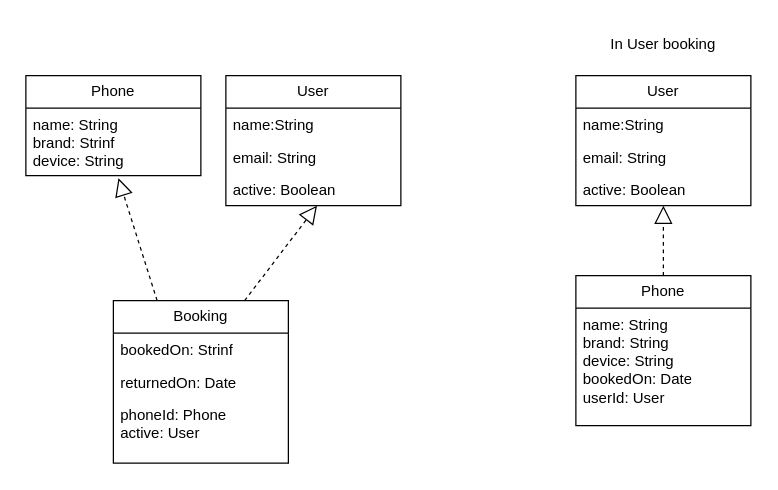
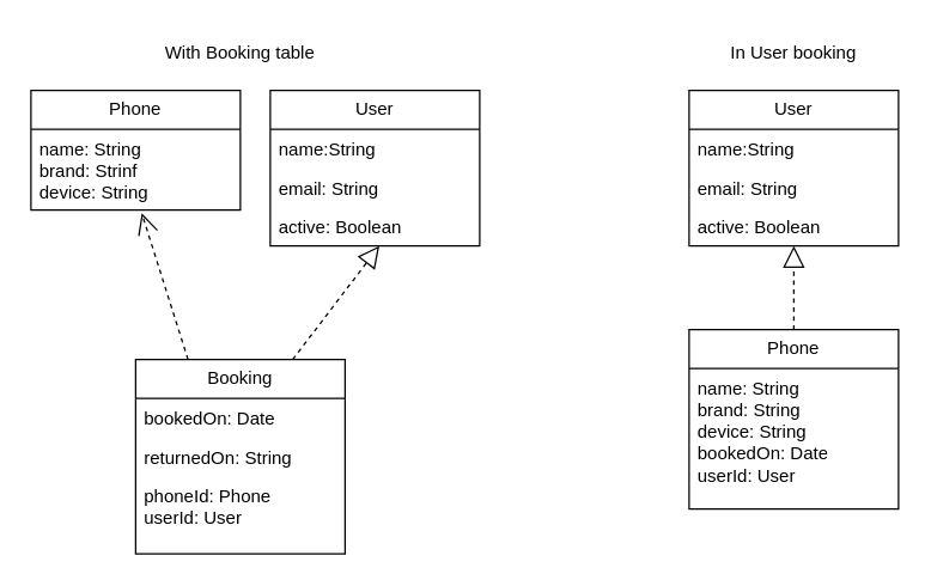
  <mxCell id="0" />
  <mxCell id="1" parent="0" />
  <mxCell id="2" value="Phone" style="swimlane;fontStyle=0;childLayout=stackLayout;horizontal=1;startSize=26;fillColor=none;horizontalStack=0;resizeParent=1;resizeParentMax=0;resizeLast=0;collapsible=1;marginBottom=0;whiteSpace=wrap;html=1;" parent="1" vertex="1"><mxGeometry x="20" y="60" width="140" height="80" as="geometry" /></mxCell>
  <mxCell id="3" value="name: String&lt;br&gt;brand: Strinf&lt;br&gt;device: String" style="text;strokeColor=none;fillColor=none;align=left;verticalAlign=top;spacingLeft=4;spacingRight=4;overflow=hidden;rotatable=0;points=[[0,0.5],[1,0.5]];portConstraint=eastwest;whiteSpace=wrap;html=1;" parent="2" vertex="1"><mxGeometry y="26" width="140" height="54" as="geometry" /></mxCell>
  <mxCell id="4" value="Booking" style="swimlane;fontStyle=0;childLayout=stackLayout;horizontal=1;startSize=26;fillColor=none;horizontalStack=0;resizeParent=1;resizeParentMax=0;resizeLast=0;collapsible=1;marginBottom=0;whiteSpace=wrap;html=1;" parent="1" vertex="1"><mxGeometry x="90" y="240" width="140" height="130" as="geometry" /></mxCell>
- <mxCell id="5" value="bookedOn: Strinf" style="text;strokeColor=none;fillColor=none;align=left;verticalAlign=top;spacingLeft=4;spacingRight=4;overflow=hidden;rotatable=0;points=[[0,0.5],[1,0.5]];portConstraint=eastwest;whiteSpace=wrap;html=1;" parent="4" vertex="1"><mxGeometry y="26" width="140" height="26" as="geometry" /></mxCell>
- <mxCell id="6" value="returnedOn: Date" style="text;strokeColor=none;fillColor=none;align=left;verticalAlign=top;spacingLeft=4;spacingRight=4;overflow=hidden;rotatable=0;points=[[0,0.5],[1,0.5]];portConstraint=eastwest;whiteSpace=wrap;html=1;" parent="4" vertex="1"><mxGeometry y="52" width="140" height="26" as="geometry" /></mxCell>
- <mxCell id="7" value="phoneId: Phone&lt;br&gt;active: User" style="text;strokeColor=none;fillColor=none;align=left;verticalAlign=top;spacingLeft=4;spacingRight=4;overflow=hidden;rotatable=0;points=[[0,0.5],[1,0.5]];portConstraint=eastwest;whiteSpace=wrap;html=1;" parent="4" vertex="1"><mxGeometry y="78" width="140" height="52" as="geometry" /></mxCell>
+ <mxCell id="5" value="bookedOn: Date" style="text;strokeColor=none;fillColor=none;align=left;verticalAlign=top;spacingLeft=4;spacingRight=4;overflow=hidden;rotatable=0;points=[[0,0.5],[1,0.5]];portConstraint=eastwest;whiteSpace=wrap;html=1;" parent="4" vertex="1"><mxGeometry y="26" width="140" height="26" as="geometry" /></mxCell>
+ <mxCell id="6" value="returnedOn: String" style="text;strokeColor=none;fillColor=none;align=left;verticalAlign=top;spacingLeft=4;spacingRight=4;overflow=hidden;rotatable=0;points=[[0,0.5],[1,0.5]];portConstraint=eastwest;whiteSpace=wrap;html=1;" parent="4" vertex="1"><mxGeometry y="52" width="140" height="26" as="geometry" /></mxCell>
+ <mxCell id="7" value="phoneId: Phone&lt;br&gt;userId: User" style="text;strokeColor=none;fillColor=none;align=left;verticalAlign=top;spacingLeft=4;spacingRight=4;overflow=hidden;rotatable=0;points=[[0,0.5],[1,0.5]];portConstraint=eastwest;whiteSpace=wrap;html=1;" parent="4" vertex="1"><mxGeometry y="78" width="140" height="52" as="geometry" /></mxCell>
  <mxCell id="8" value="User" style="swimlane;fontStyle=0;childLayout=stackLayout;horizontal=1;startSize=26;fillColor=none;horizontalStack=0;resizeParent=1;resizeParentMax=0;resizeLast=0;collapsible=1;marginBottom=0;whiteSpace=wrap;html=1;" parent="1" vertex="1"><mxGeometry x="180" y="60" width="140" height="104" as="geometry" /></mxCell>
  <mxCell id="9" value="name:String" style="text;strokeColor=none;fillColor=none;align=left;verticalAlign=top;spacingLeft=4;spacingRight=4;overflow=hidden;rotatable=0;points=[[0,0.5],[1,0.5]];portConstraint=eastwest;whiteSpace=wrap;html=1;" parent="8" vertex="1"><mxGeometry y="26" width="140" height="26" as="geometry" /></mxCell>
  <mxCell id="10" value="email: String" style="text;strokeColor=none;fillColor=none;align=left;verticalAlign=top;spacingLeft=4;spacingRight=4;overflow=hidden;rotatable=0;points=[[0,0.5],[1,0.5]];portConstraint=eastwest;whiteSpace=wrap;html=1;" parent="8" vertex="1"><mxGeometry y="52" width="140" height="26" as="geometry" /></mxCell>
  <mxCell id="11" value="active: Boolean" style="text;strokeColor=none;fillColor=none;align=left;verticalAlign=top;spacingLeft=4;spacingRight=4;overflow=hidden;rotatable=0;points=[[0,0.5],[1,0.5]];portConstraint=eastwest;whiteSpace=wrap;html=1;" parent="8" vertex="1"><mxGeometry y="78" width="140" height="26" as="geometry" /></mxCell>
- <mxCell id="12" value="" style="endArrow=block;dashed=1;endFill=0;endSize=12;html=1;rounded=0;exitX=0.25;exitY=0;exitDx=0;exitDy=0;entryX=0.529;entryY=1.038;entryDx=0;entryDy=0;entryPerimeter=0;" parent="1" source="4" target="3" edge="1"><mxGeometry width="160" relative="1" as="geometry"><mxPoint x="160" y="290" as="sourcePoint" /><mxPoint x="320" y="290" as="targetPoint" /></mxGeometry></mxCell>
+ <mxCell id="12" value="" style="endArrow=open;dashed=1;endFill=0;endSize=12;html=1;rounded=0;exitX=0.25;exitY=0;exitDx=0;exitDy=0;entryX=0.529;entryY=1.038;entryDx=0;entryDy=0;entryPerimeter=0;" parent="1" source="4" target="3" edge="1"><mxGeometry width="160" relative="1" as="geometry"><mxPoint x="160" y="290" as="sourcePoint" /><mxPoint x="320" y="290" as="targetPoint" /></mxGeometry></mxCell>
  <mxCell id="13" value="" style="endArrow=block;dashed=1;endFill=0;endSize=12;html=1;rounded=0;exitX=0.75;exitY=0;exitDx=0;exitDy=0;entryX=0.521;entryY=1;entryDx=0;entryDy=0;entryPerimeter=0;" parent="1" source="4" target="11" edge="1"><mxGeometry width="160" relative="1" as="geometry"><mxPoint x="172" y="333" as="sourcePoint" /><mxPoint x="104" y="123" as="targetPoint" /></mxGeometry></mxCell>
  <mxCell id="14" value="Phone" style="swimlane;fontStyle=0;childLayout=stackLayout;horizontal=1;startSize=26;fillColor=none;horizontalStack=0;resizeParent=1;resizeParentMax=0;resizeLast=0;collapsible=1;marginBottom=0;whiteSpace=wrap;html=1;" parent="1" vertex="1"><mxGeometry x="460" y="220" width="140" height="120" as="geometry" /></mxCell>
  <mxCell id="15" value="name: String&lt;br&gt;brand: String&lt;br&gt;device: String&lt;br&gt;bookedOn: Date&lt;br&gt;userId: User" style="text;strokeColor=none;fillColor=none;align=left;verticalAlign=top;spacingLeft=4;spacingRight=4;overflow=hidden;rotatable=0;points=[[0,0.5],[1,0.5]];portConstraint=eastwest;whiteSpace=wrap;html=1;" parent="14" vertex="1"><mxGeometry y="26" width="140" height="94" as="geometry" /></mxCell>
  <mxCell id="16" value="User" style="swimlane;fontStyle=0;childLayout=stackLayout;horizontal=1;startSize=26;fillColor=none;horizontalStack=0;resizeParent=1;resizeParentMax=0;resizeLast=0;collapsible=1;marginBottom=0;whiteSpace=wrap;html=1;" parent="1" vertex="1"><mxGeometry x="460" y="60" width="140" height="104" as="geometry" /></mxCell>
  <mxCell id="17" value="name:String" style="text;strokeColor=none;fillColor=none;align=left;verticalAlign=top;spacingLeft=4;spacingRight=4;overflow=hidden;rotatable=0;points=[[0,0.5],[1,0.5]];portConstraint=eastwest;whiteSpace=wrap;html=1;" parent="16" vertex="1"><mxGeometry y="26" width="140" height="26" as="geometry" /></mxCell>
  <mxCell id="18" value="email: String" style="text;strokeColor=none;fillColor=none;align=left;verticalAlign=top;spacingLeft=4;spacingRight=4;overflow=hidden;rotatable=0;points=[[0,0.5],[1,0.5]];portConstraint=eastwest;whiteSpace=wrap;html=1;" parent="16" vertex="1"><mxGeometry y="52" width="140" height="26" as="geometry" /></mxCell>
  <mxCell id="19" value="active: Boolean" style="text;strokeColor=none;fillColor=none;align=left;verticalAlign=top;spacingLeft=4;spacingRight=4;overflow=hidden;rotatable=0;points=[[0,0.5],[1,0.5]];portConstraint=eastwest;whiteSpace=wrap;html=1;" parent="16" vertex="1"><mxGeometry y="78" width="140" height="26" as="geometry" /></mxCell>
  <mxCell id="20" value="" style="endArrow=block;dashed=1;endFill=0;endSize=12;html=1;rounded=0;exitX=0.5;exitY=0;exitDx=0;exitDy=0;" parent="1" source="14" target="19" edge="1"><mxGeometry width="160" relative="1" as="geometry"><mxPoint x="585" y="300" as="sourcePoint" /><mxPoint x="780" y="350" as="targetPoint" /></mxGeometry></mxCell>
+ <mxCell id="21" value="With Booking table" style="text;strokeColor=none;align=center;fillColor=none;html=1;verticalAlign=middle;whiteSpace=wrap;rounded=0;" vertex="1" parent="1"><mxGeometry x="90" y="20" width="140" height="30" as="geometry" /></mxCell>
  <mxCell id="22" value="In User booking" style="text;strokeColor=none;align=center;fillColor=none;html=1;verticalAlign=middle;whiteSpace=wrap;rounded=0;" vertex="1" parent="1"><mxGeometry x="460" y="20" width="140" height="30" as="geometry" /></mxCell>
